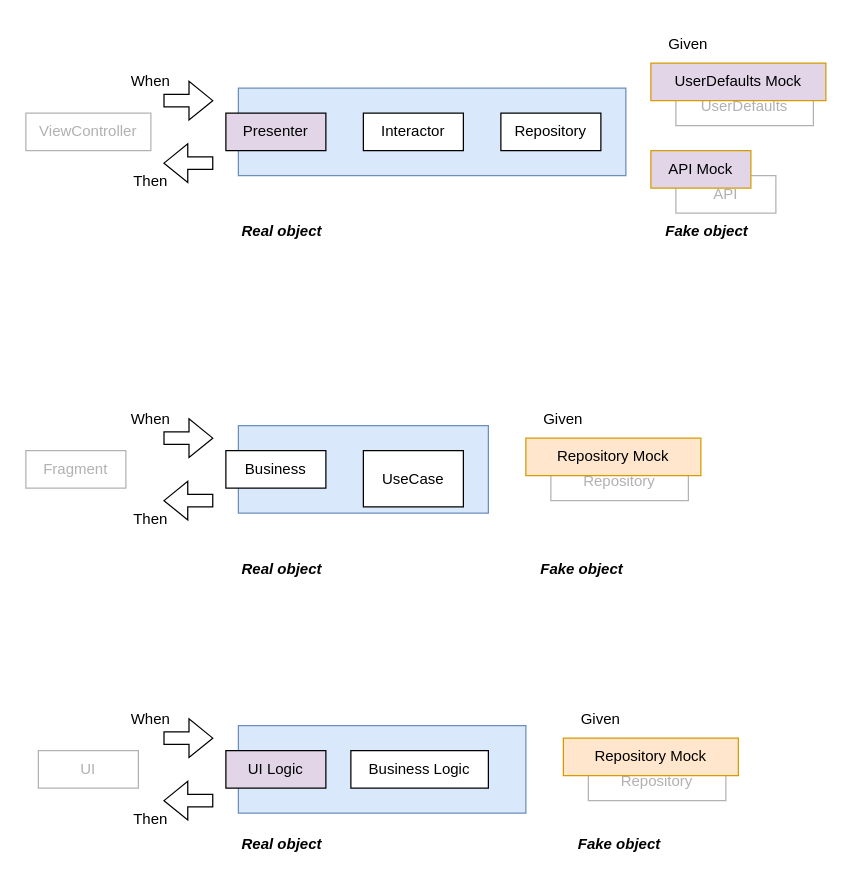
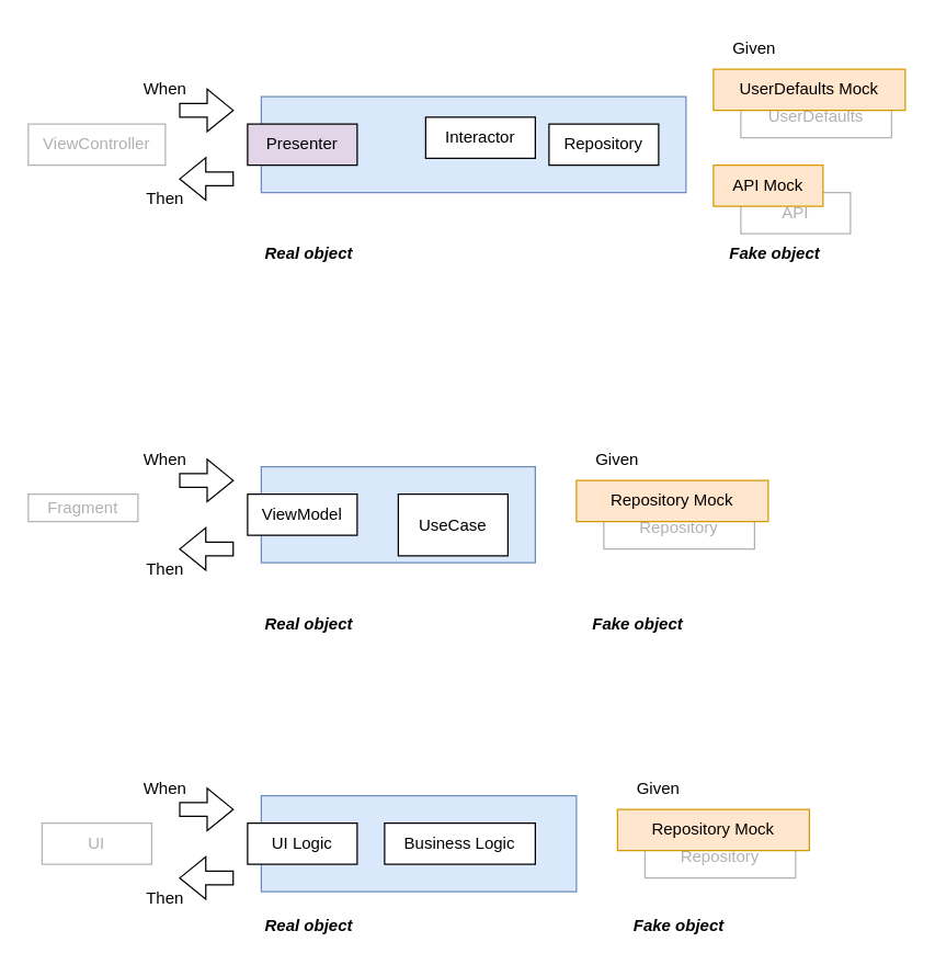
  <mxCell id="0" />
  <mxCell id="1" parent="0" />
  <mxCell id="2" value="" style="rounded=0;whiteSpace=wrap;html=1;fillColor=#dae8fc;strokeColor=#6c8ebf;" parent="1" vertex="1"><mxGeometry x="190" y="340" width="200" height="70" as="geometry" /></mxCell>
- <mxCell id="3" value="Business" style="rounded=0;whiteSpace=wrap;html=1;" parent="1" vertex="1"><mxGeometry x="180" y="360" width="80" height="30" as="geometry" /></mxCell>
+ <mxCell id="3" value="ViewModel" style="rounded=0;whiteSpace=wrap;html=1;" parent="1" vertex="1"><mxGeometry x="180" y="360" width="80" height="30" as="geometry" /></mxCell>
  <mxCell id="4" value="UseCase" style="rounded=0;whiteSpace=wrap;html=1;" parent="1" vertex="1"><mxGeometry x="290" y="360" width="80" height="45" as="geometry" /></mxCell>
  <mxCell id="5" value="Repository" style="rounded=0;whiteSpace=wrap;html=1;textOpacity=30;opacity=30;" parent="1" vertex="1"><mxGeometry x="440" y="370" width="110" height="30" as="geometry" /></mxCell>
- <mxCell id="6" value="Fragment" style="rounded=0;whiteSpace=wrap;html=1;textOpacity=30;opacity=30;" parent="1" vertex="1"><mxGeometry x="20" y="360" width="80" height="30" as="geometry" /></mxCell>
+ <mxCell id="6" value="Fragment" style="rounded=0;whiteSpace=wrap;html=1;textOpacity=30;opacity=30;" parent="1" vertex="1"><mxGeometry x="20" y="360" width="80" height="20" as="geometry" /></mxCell>
  <mxCell id="7" value="" style="shape=flexArrow;endArrow=classic;html=1;rounded=0;" parent="1" edge="1"><mxGeometry width="50" height="50" relative="1" as="geometry"><mxPoint x="130" y="350" as="sourcePoint" /><mxPoint x="170" y="350" as="targetPoint" /></mxGeometry></mxCell>
  <mxCell id="8" value="" style="shape=flexArrow;endArrow=classic;html=1;rounded=0;" parent="1" edge="1"><mxGeometry width="50" height="50" relative="1" as="geometry"><mxPoint x="170" y="400" as="sourcePoint" /><mxPoint x="130" y="400" as="targetPoint" /></mxGeometry></mxCell>
  <mxCell id="9" value="When" style="text;html=1;align=center;verticalAlign=middle;whiteSpace=wrap;rounded=0;" parent="1" vertex="1"><mxGeometry x="90" y="320" width="60" height="30" as="geometry" /></mxCell>
  <mxCell id="10" value="Then" style="text;html=1;align=center;verticalAlign=middle;whiteSpace=wrap;rounded=0;" parent="1" vertex="1"><mxGeometry x="90" y="400" width="60" height="30" as="geometry" /></mxCell>
  <mxCell id="11" value="Repository Mock" style="rounded=0;whiteSpace=wrap;html=1;fillColor=#ffe6cc;strokeColor=#d79b00;" parent="1" vertex="1"><mxGeometry x="420" y="350" width="140" height="30" as="geometry" /></mxCell>
  <mxCell id="12" value="Real object" style="text;html=1;align=center;verticalAlign=middle;whiteSpace=wrap;rounded=0;fontStyle=3" parent="1" vertex="1"><mxGeometry x="180" y="440" width="90" height="30" as="geometry" /></mxCell>
  <mxCell id="13" value="Fake object" style="text;html=1;align=center;verticalAlign=middle;whiteSpace=wrap;rounded=0;fontStyle=3" parent="1" vertex="1"><mxGeometry x="420" y="440" width="90" height="30" as="geometry" /></mxCell>
  <mxCell id="14" value="Given" style="text;html=1;align=center;verticalAlign=middle;whiteSpace=wrap;rounded=0;" parent="1" vertex="1"><mxGeometry x="420" y="320" width="60" height="30" as="geometry" /></mxCell>
  <mxCell id="15" value="" style="rounded=0;whiteSpace=wrap;html=1;fillColor=#dae8fc;strokeColor=#6c8ebf;" parent="1" vertex="1"><mxGeometry x="190" y="70" width="310" height="70" as="geometry" /></mxCell>
  <mxCell id="16" value="Presenter" style="rounded=0;whiteSpace=wrap;html=1;fillColor=#e1d5e7;" parent="1" vertex="1"><mxGeometry x="180" y="90" width="80" height="30" as="geometry" /></mxCell>
- <mxCell id="17" value="Interactor" style="rounded=0;whiteSpace=wrap;html=1;" parent="1" vertex="1"><mxGeometry x="290" y="90" width="80" height="30" as="geometry" /></mxCell>
+ <mxCell id="17" value="Interactor" style="rounded=0;whiteSpace=wrap;html=1;" parent="1" vertex="1"><mxGeometry x="310" y="85" width="80" height="30" as="geometry" /></mxCell>
  <mxCell id="18" value="Repository" style="rounded=0;whiteSpace=wrap;html=1;" parent="1" vertex="1"><mxGeometry x="400" y="90" width="80" height="30" as="geometry" /></mxCell>
  <mxCell id="19" value="UserDefaults" style="rounded=0;whiteSpace=wrap;html=1;textOpacity=30;opacity=30;" parent="1" vertex="1"><mxGeometry x="540" y="70" width="110" height="30" as="geometry" /></mxCell>
  <mxCell id="20" value="API" style="rounded=0;whiteSpace=wrap;html=1;textOpacity=30;opacity=30;" parent="1" vertex="1"><mxGeometry x="540" y="140" width="80" height="30" as="geometry" /></mxCell>
  <mxCell id="21" value="ViewController" style="rounded=0;whiteSpace=wrap;html=1;textOpacity=30;opacity=30;" parent="1" vertex="1"><mxGeometry x="20" y="90" width="100" height="30" as="geometry" /></mxCell>
  <mxCell id="22" value="" style="shape=flexArrow;endArrow=classic;html=1;rounded=0;" parent="1" edge="1"><mxGeometry width="50" height="50" relative="1" as="geometry"><mxPoint x="130" y="80" as="sourcePoint" /><mxPoint x="170" y="80" as="targetPoint" /></mxGeometry></mxCell>
  <mxCell id="23" value="" style="shape=flexArrow;endArrow=classic;html=1;rounded=0;" parent="1" edge="1"><mxGeometry width="50" height="50" relative="1" as="geometry"><mxPoint x="170" y="130" as="sourcePoint" /><mxPoint x="130" y="130" as="targetPoint" /></mxGeometry></mxCell>
  <mxCell id="24" value="When" style="text;html=1;align=center;verticalAlign=middle;whiteSpace=wrap;rounded=0;" parent="1" vertex="1"><mxGeometry x="90" y="50" width="60" height="30" as="geometry" /></mxCell>
  <mxCell id="25" value="Then" style="text;html=1;align=center;verticalAlign=middle;whiteSpace=wrap;rounded=0;" parent="1" vertex="1"><mxGeometry x="90" y="130" width="60" height="30" as="geometry" /></mxCell>
- <mxCell id="26" value="UserDefaults Mock" style="rounded=0;whiteSpace=wrap;html=1;fillColor=#e1d5e7;strokeColor=#d79b00;" parent="1" vertex="1"><mxGeometry x="520" y="50" width="140" height="30" as="geometry" /></mxCell>
- <mxCell id="27" value="API Mock" style="rounded=0;whiteSpace=wrap;html=1;fillColor=#e1d5e7;strokeColor=#d79b00;" parent="1" vertex="1"><mxGeometry x="520" y="120" width="80" height="30" as="geometry" /></mxCell>
+ <mxCell id="26" value="UserDefaults Mock" style="rounded=0;whiteSpace=wrap;html=1;fillColor=#ffe6cc;strokeColor=#d79b00;" parent="1" vertex="1"><mxGeometry x="520" y="50" width="140" height="30" as="geometry" /></mxCell>
+ <mxCell id="27" value="API Mock" style="rounded=0;whiteSpace=wrap;html=1;fillColor=#ffe6cc;strokeColor=#d79b00;" parent="1" vertex="1"><mxGeometry x="520" y="120" width="80" height="30" as="geometry" /></mxCell>
  <mxCell id="28" value="Real object" style="text;html=1;align=center;verticalAlign=middle;whiteSpace=wrap;rounded=0;fontStyle=3" parent="1" vertex="1"><mxGeometry x="180" y="170" width="90" height="30" as="geometry" /></mxCell>
  <mxCell id="29" value="Fake object" style="text;html=1;align=center;verticalAlign=middle;whiteSpace=wrap;rounded=0;fontStyle=3" parent="1" vertex="1"><mxGeometry x="520" y="170" width="90" height="30" as="geometry" /></mxCell>
  <mxCell id="30" value="Given" style="text;html=1;align=center;verticalAlign=middle;whiteSpace=wrap;rounded=0;" parent="1" vertex="1"><mxGeometry x="520" width="60" height="30" as="geometry" y="20" /></mxCell>
  <mxCell id="31" value="" style="rounded=0;whiteSpace=wrap;html=1;fillColor=#dae8fc;strokeColor=#6c8ebf;" vertex="1" parent="1"><mxGeometry x="190" y="580" width="230" height="70" as="geometry" /></mxCell>
- <mxCell id="32" value="UI Logic" style="rounded=0;whiteSpace=wrap;html=1;fillColor=#e1d5e7;" vertex="1" parent="1"><mxGeometry x="180" y="600" width="80" height="30" as="geometry" /></mxCell>
+ <mxCell id="32" value="UI Logic" style="rounded=0;whiteSpace=wrap;html=1;" vertex="1" parent="1"><mxGeometry x="180" y="600" width="80" height="30" as="geometry" /></mxCell>
  <mxCell id="33" value="Business Logic" style="rounded=0;whiteSpace=wrap;html=1;" vertex="1" parent="1"><mxGeometry x="280" y="600" width="110" height="30" as="geometry" /></mxCell>
  <mxCell id="34" value="Repository" style="rounded=0;whiteSpace=wrap;html=1;textOpacity=30;opacity=30;" vertex="1" parent="1"><mxGeometry x="470" y="610" width="110" height="30" as="geometry" /></mxCell>
  <mxCell id="35" value="UI" style="rounded=0;whiteSpace=wrap;html=1;textOpacity=30;opacity=30;" vertex="1" parent="1"><mxGeometry x="30" y="600" width="80" height="30" as="geometry" /></mxCell>
  <mxCell id="36" value="" style="shape=flexArrow;endArrow=classic;html=1;rounded=0;" edge="1" parent="1"><mxGeometry width="50" height="50" relative="1" as="geometry"><mxPoint x="130" y="590" as="sourcePoint" /><mxPoint x="170" y="590" as="targetPoint" /></mxGeometry></mxCell>
  <mxCell id="37" value="" style="shape=flexArrow;endArrow=classic;html=1;rounded=0;" edge="1" parent="1"><mxGeometry width="50" height="50" relative="1" as="geometry"><mxPoint x="170" y="640" as="sourcePoint" /><mxPoint x="130" y="640" as="targetPoint" /></mxGeometry></mxCell>
  <mxCell id="38" value="When" style="text;html=1;align=center;verticalAlign=middle;whiteSpace=wrap;rounded=0;" vertex="1" parent="1"><mxGeometry x="90" y="560" width="60" height="30" as="geometry" /></mxCell>
  <mxCell id="39" value="Then" style="text;html=1;align=center;verticalAlign=middle;whiteSpace=wrap;rounded=0;" vertex="1" parent="1"><mxGeometry x="90" y="640" width="60" height="30" as="geometry" /></mxCell>
  <mxCell id="40" value="Repository Mock" style="rounded=0;whiteSpace=wrap;html=1;fillColor=#ffe6cc;strokeColor=#d79b00;" vertex="1" parent="1"><mxGeometry x="450" y="590" width="140" height="30" as="geometry" /></mxCell>
  <mxCell id="41" value="Real object" style="text;html=1;align=center;verticalAlign=middle;whiteSpace=wrap;rounded=0;fontStyle=3" vertex="1" parent="1"><mxGeometry x="180" y="660" width="90" height="30" as="geometry" /></mxCell>
  <mxCell id="42" value="Fake object" style="text;html=1;align=center;verticalAlign=middle;whiteSpace=wrap;rounded=0;fontStyle=3" vertex="1" parent="1"><mxGeometry x="450" y="660" width="90" height="30" as="geometry" /></mxCell>
  <mxCell id="43" value="Given" style="text;html=1;align=center;verticalAlign=middle;whiteSpace=wrap;rounded=0;" vertex="1" parent="1"><mxGeometry x="450" y="560" width="60" height="30" as="geometry" /></mxCell>
